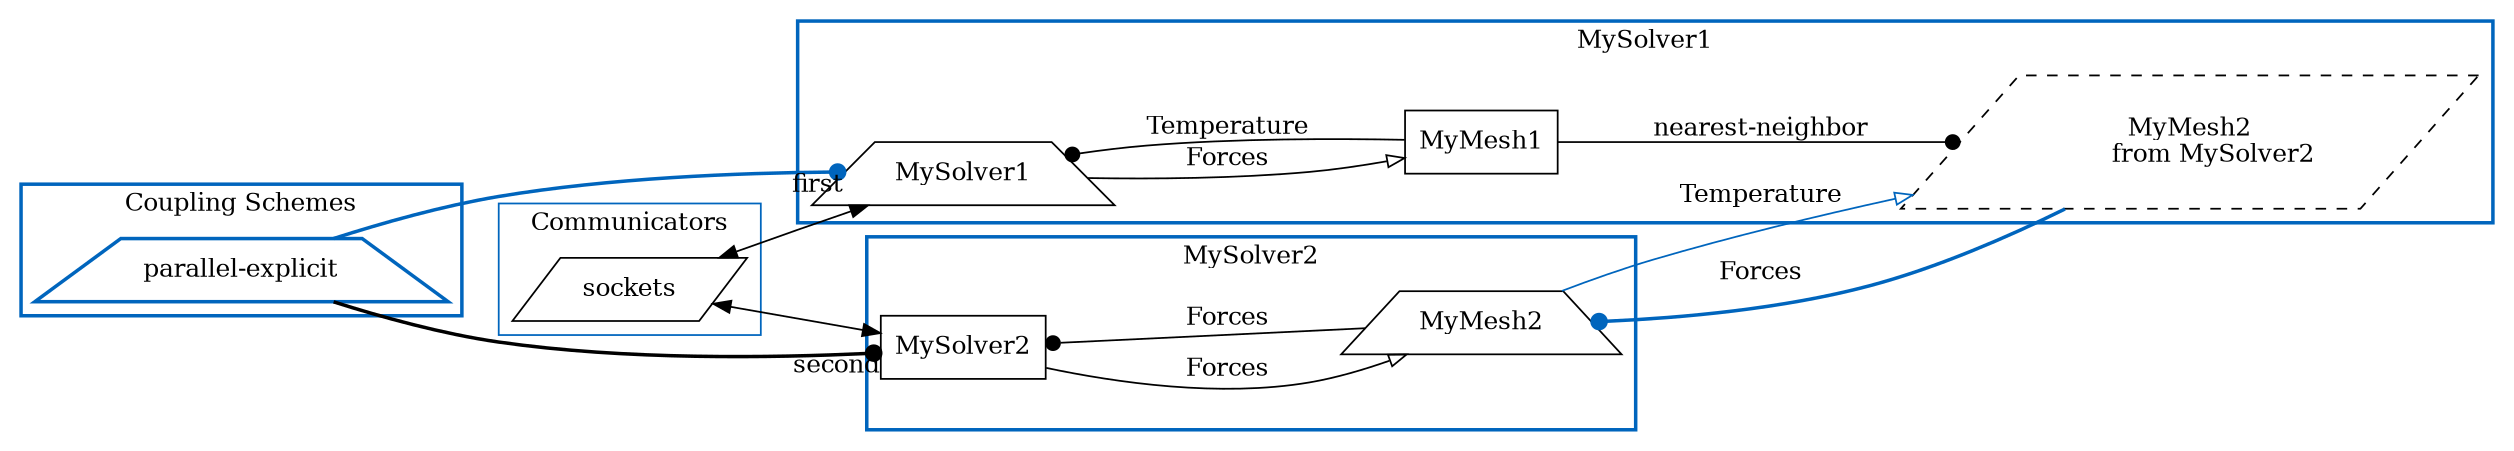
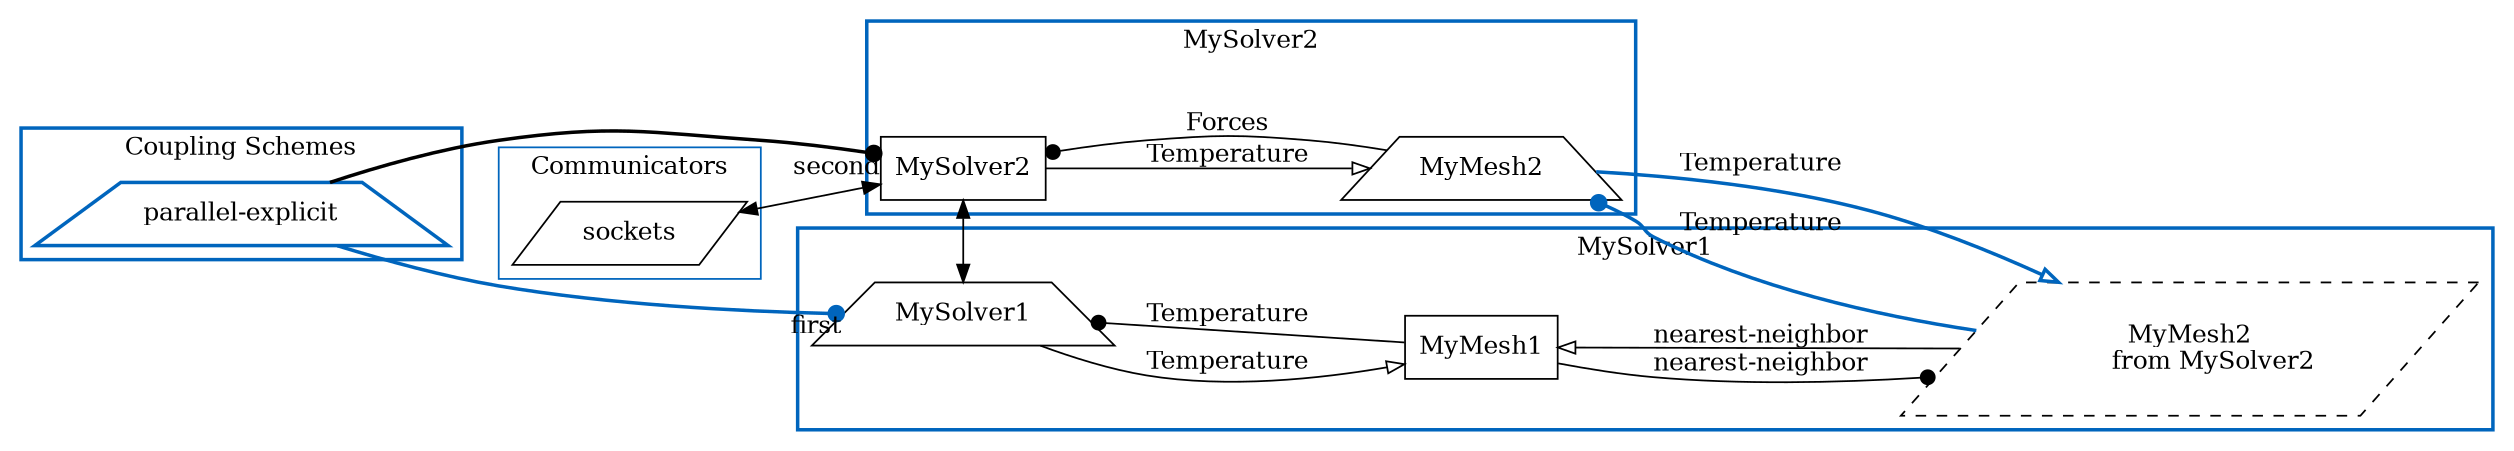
  digraph {
    color="#0065bd"
    compound=True
    fontname="DejaVu Serif"
    rankdir=LR
    splines=true
    node [fontname="DejaVu Serif" shape=trapezium color=black]
    edge [color=black fontname="DejaVu Serif" arrowhead=dot]
    n1 [label=sockets shape=parallelogram color=""]
    n2 [color="#0065bd" label="parallel-explicit" style=bold]
    MySolver1
    n4 [label=MyMesh1 shape=box]
    n5 [label="MyMesh2\n      from MySolver2" shape=parallelogram style=dashed]
    MySolver2 [shape=box]
    n7 [label=MyMesh2]
    subgraph cluster_1 {
      label=Communicators
      n1
    }
    subgraph cluster_2 {
      label="Coupling Schemes"
      style=bold
      n2
    }
    subgraph cluster_3 {
      label=MySolver1
      style=bold
      MySolver1
      n4
      n5
    }
    subgraph cluster_4 {
      label=MySolver2
      style=bold
      MySolver2
      n7
    }
-   n1 -> MySolver1 [dir=both arrowhead=""]
+   MySolver2 -> MySolver1 [dir=both arrowhead=""]
    n1 -> MySolver2 [dir=both arrowhead=""]
    n2 -> MySolver1 [color="#0065bd" headlabel=first minlen=2 style=bold]
    n2 -> MySolver2 [headlabel=second minlen=2 style=bold]
-   MySolver1 -> n4 [arrowhead=onormal label=Forces]
+   MySolver1 -> n4 [arrowhead=onormal label=Temperature]
    n4 -> MySolver1 [label=Temperature]
    n4 -> n5 [label="nearest-neighbor" color=""]
-   n5 -> n7 [color="#0065bd" label=Forces style=bold]
-   MySolver2 -> n7 [arrowhead=onormal label=Forces]
-   n7 -> n5 [arrowhead=onormal color="#0065bd" label=Temperature style=solid]
+   n5 -> n4 [arrowhead=onormal label="nearest-neighbor" color=""]
+   n5 -> n7 [color="#0065bd" label=Temperature style=bold]
+   MySolver2 -> n7 [arrowhead=onormal label=Temperature]
+   n7 -> n5 [arrowhead=onormal color="#0065bd" label=Temperature style=bold]
    n7 -> MySolver2 [label=Forces]
  }
